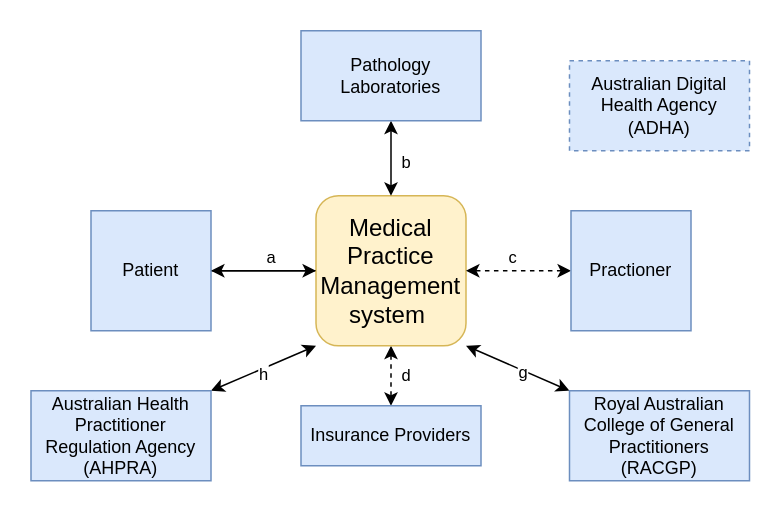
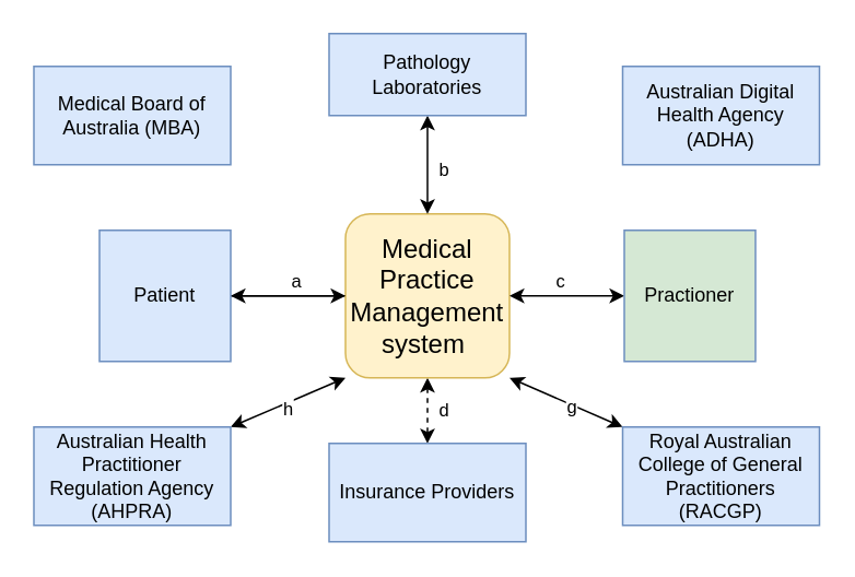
  <mxCell id="0" />
  <mxCell id="1" parent="0" />
  <mxCell id="2" value="" style="edgeStyle=orthogonalEdgeStyle;rounded=0;orthogonalLoop=1;jettySize=auto;html=1;" edge="1" parent="1" source="5" target="8"><mxGeometry relative="1" as="geometry" /></mxCell>
  <mxCell id="3" value="" style="edgeStyle=orthogonalEdgeStyle;rounded=0;orthogonalLoop=1;jettySize=auto;html=1;startArrow=classic;startFill=1;dashed=1;" edge="1" parent="1" source="5" target="15"><mxGeometry relative="1" as="geometry" /></mxCell>
  <mxCell id="4" value="d" style="edgeLabel;html=1;align=center;verticalAlign=middle;resizable=0;points=[];" vertex="1" connectable="0" parent="3"><mxGeometry x="-0.04" y="2" relative="1" as="geometry"><mxPoint x="7" as="offset" /></mxGeometry></mxCell>
  <mxCell id="5" value="&lt;span style=&quot;font-size: 12pt; line-height: 120%; font-family: Calibri, sans-serif;&quot;&gt;Medical Practice Management system&amp;nbsp;&lt;/span&gt;" style="whiteSpace=wrap;html=1;aspect=fixed;fillColor=#fff2cc;strokeColor=#d6b656;rounded=1;" vertex="1" parent="1"><mxGeometry x="210" y="130" width="100" height="100" as="geometry" /></mxCell>
  <mxCell id="6" value="" style="edgeStyle=orthogonalEdgeStyle;rounded=0;orthogonalLoop=1;jettySize=auto;html=1;" edge="1" parent="1" source="8" target="5"><mxGeometry relative="1" as="geometry" /></mxCell>
  <mxCell id="7" value="a" style="edgeLabel;html=1;align=center;verticalAlign=middle;resizable=0;points=[];" vertex="1" connectable="0" parent="6"><mxGeometry x="0.248" y="-2" relative="1" as="geometry"><mxPoint x="-5" y="-12" as="offset" /></mxGeometry></mxCell>
  <mxCell id="8" value="Patient" style="whiteSpace=wrap;html=1;aspect=fixed;fillColor=#dae8fc;strokeColor=#6c8ebf;" vertex="1" parent="1"><mxGeometry x="60" y="140" width="80" height="80" as="geometry" /></mxCell>
- <mxCell id="9" value="" style="edgeStyle=orthogonalEdgeStyle;rounded=0;orthogonalLoop=1;jettySize=auto;html=1;startArrow=classic;startFill=1;dashed=1;" edge="1" parent="1" source="11" target="5"><mxGeometry relative="1" as="geometry" /></mxCell>
+ <mxCell id="9" value="" style="edgeStyle=orthogonalEdgeStyle;rounded=0;orthogonalLoop=1;jettySize=auto;html=1;startArrow=classic;startFill=1;" edge="1" parent="1" source="11" target="5"><mxGeometry relative="1" as="geometry" /></mxCell>
  <mxCell id="10" value="c" style="edgeLabel;html=1;align=center;verticalAlign=middle;resizable=0;points=[];" vertex="1" connectable="0" parent="9"><mxGeometry x="0.095" y="2" relative="1" as="geometry"><mxPoint x="-2" y="-12" as="offset" /></mxGeometry></mxCell>
- <mxCell id="11" value="Practioner" style="whiteSpace=wrap;html=1;aspect=fixed;fillColor=#dae8fc;strokeColor=#6c8ebf;" vertex="1" parent="1"><mxGeometry x="380" y="140" width="80" height="80" as="geometry" /></mxCell>
+ <mxCell id="11" value="Practioner" style="whiteSpace=wrap;html=1;aspect=fixed;fillColor=#d5e8d4;strokeColor=#6c8ebf;" vertex="1" parent="1"><mxGeometry x="380" y="140" width="80" height="80" as="geometry" /></mxCell>
  <mxCell id="12" value="" style="edgeStyle=orthogonalEdgeStyle;rounded=0;orthogonalLoop=1;jettySize=auto;html=1;startArrow=classic;startFill=1;" edge="1" parent="1" source="14" target="5"><mxGeometry relative="1" as="geometry" /></mxCell>
  <mxCell id="13" value="b" style="edgeLabel;html=1;align=center;verticalAlign=middle;resizable=0;points=[];" vertex="1" connectable="0" parent="12"><mxGeometry x="0.08" y="1" relative="1" as="geometry"><mxPoint x="8" as="offset" /></mxGeometry></mxCell>
- <mxCell id="14" value="Pathology Laboratories" style="rounded=0;whiteSpace=wrap;html=1;fillColor=#dae8fc;strokeColor=#6c8ebf;" vertex="1" parent="1"><mxGeometry x="200" y="20" width="120" height="60" as="geometry" /></mxCell>
- <mxCell id="15" value="Insurance Providers" style="rounded=0;whiteSpace=wrap;html=1;fillColor=#dae8fc;strokeColor=#6c8ebf;" vertex="1" parent="1"><mxGeometry x="200" y="270" width="120" height="40" as="geometry" /></mxCell>
- <mxCell id="16" value="Australian Digital Health Agency&lt;div&gt;(ADHA)&lt;/div&gt;" style="rounded=0;whiteSpace=wrap;html=1;fillColor=#dae8fc;strokeColor=#6c8ebf;dashed=1;" vertex="1" parent="1"><mxGeometry x="379" y="40" width="120" height="60" as="geometry" /></mxCell>
+ <mxCell id="14" value="Pathology Laboratories" style="rounded=0;whiteSpace=wrap;html=1;fillColor=#dae8fc;strokeColor=#6c8ebf;" vertex="1" parent="1"><mxGeometry x="200" y="20" width="120" height="50" as="geometry" /></mxCell>
+ <mxCell id="15" value="Insurance Providers" style="rounded=0;whiteSpace=wrap;html=1;fillColor=#dae8fc;strokeColor=#6c8ebf;" vertex="1" parent="1"><mxGeometry x="200" y="270" width="120" height="60" as="geometry" /></mxCell>
+ <mxCell id="16" value="Australian Digital Health Agency&lt;div&gt;(ADHA)&lt;/div&gt;" style="rounded=0;whiteSpace=wrap;html=1;fillColor=#dae8fc;strokeColor=#6c8ebf;" vertex="1" parent="1"><mxGeometry x="379" y="40" width="120" height="60" as="geometry" /></mxCell>
+ <mxCell id="17" value="Medical Board of Australia (MBA)" style="rounded=0;whiteSpace=wrap;html=1;fillColor=#dae8fc;strokeColor=#6c8ebf;" vertex="1" parent="1"><mxGeometry x="20" y="40" width="120" height="60" as="geometry" /></mxCell>
  <mxCell id="18" style="rounded=0;orthogonalLoop=1;jettySize=auto;html=1;entryX=0;entryY=1;entryDx=0;entryDy=0;startArrow=classic;startFill=1;exitX=1;exitY=0;exitDx=0;exitDy=0;" edge="1" parent="1" source="20" target="5"><mxGeometry relative="1" as="geometry" /></mxCell>
  <mxCell id="19" value="h" style="edgeLabel;html=1;align=center;verticalAlign=middle;resizable=0;points=[];" vertex="1" connectable="0" parent="18"><mxGeometry x="-0.044" y="-3" relative="1" as="geometry"><mxPoint as="offset" /></mxGeometry></mxCell>
  <mxCell id="20" value="Australian Health Practitioner Regulation Agency (AHPRA)" style="rounded=0;whiteSpace=wrap;html=1;fillColor=#dae8fc;strokeColor=#6c8ebf;" vertex="1" parent="1"><mxGeometry x="20" y="260" width="120" height="60" as="geometry" /></mxCell>
  <mxCell id="21" style="rounded=0;orthogonalLoop=1;jettySize=auto;html=1;entryX=1;entryY=1;entryDx=0;entryDy=0;startArrow=classic;startFill=1;exitX=0;exitY=0;exitDx=0;exitDy=0;" edge="1" parent="1" source="23" target="5"><mxGeometry relative="1" as="geometry" /></mxCell>
  <mxCell id="22" value="g" style="edgeLabel;html=1;align=center;verticalAlign=middle;resizable=0;points=[];" vertex="1" connectable="0" parent="21"><mxGeometry x="-0.098" y="1" relative="1" as="geometry"><mxPoint as="offset" /></mxGeometry></mxCell>
  <mxCell id="23" value="Royal Australian College of General Practitioners (RACGP)" style="rounded=0;whiteSpace=wrap;html=1;fillColor=#dae8fc;strokeColor=#6c8ebf;" vertex="1" parent="1"><mxGeometry x="379" y="260" width="120" height="60" as="geometry" /></mxCell>
